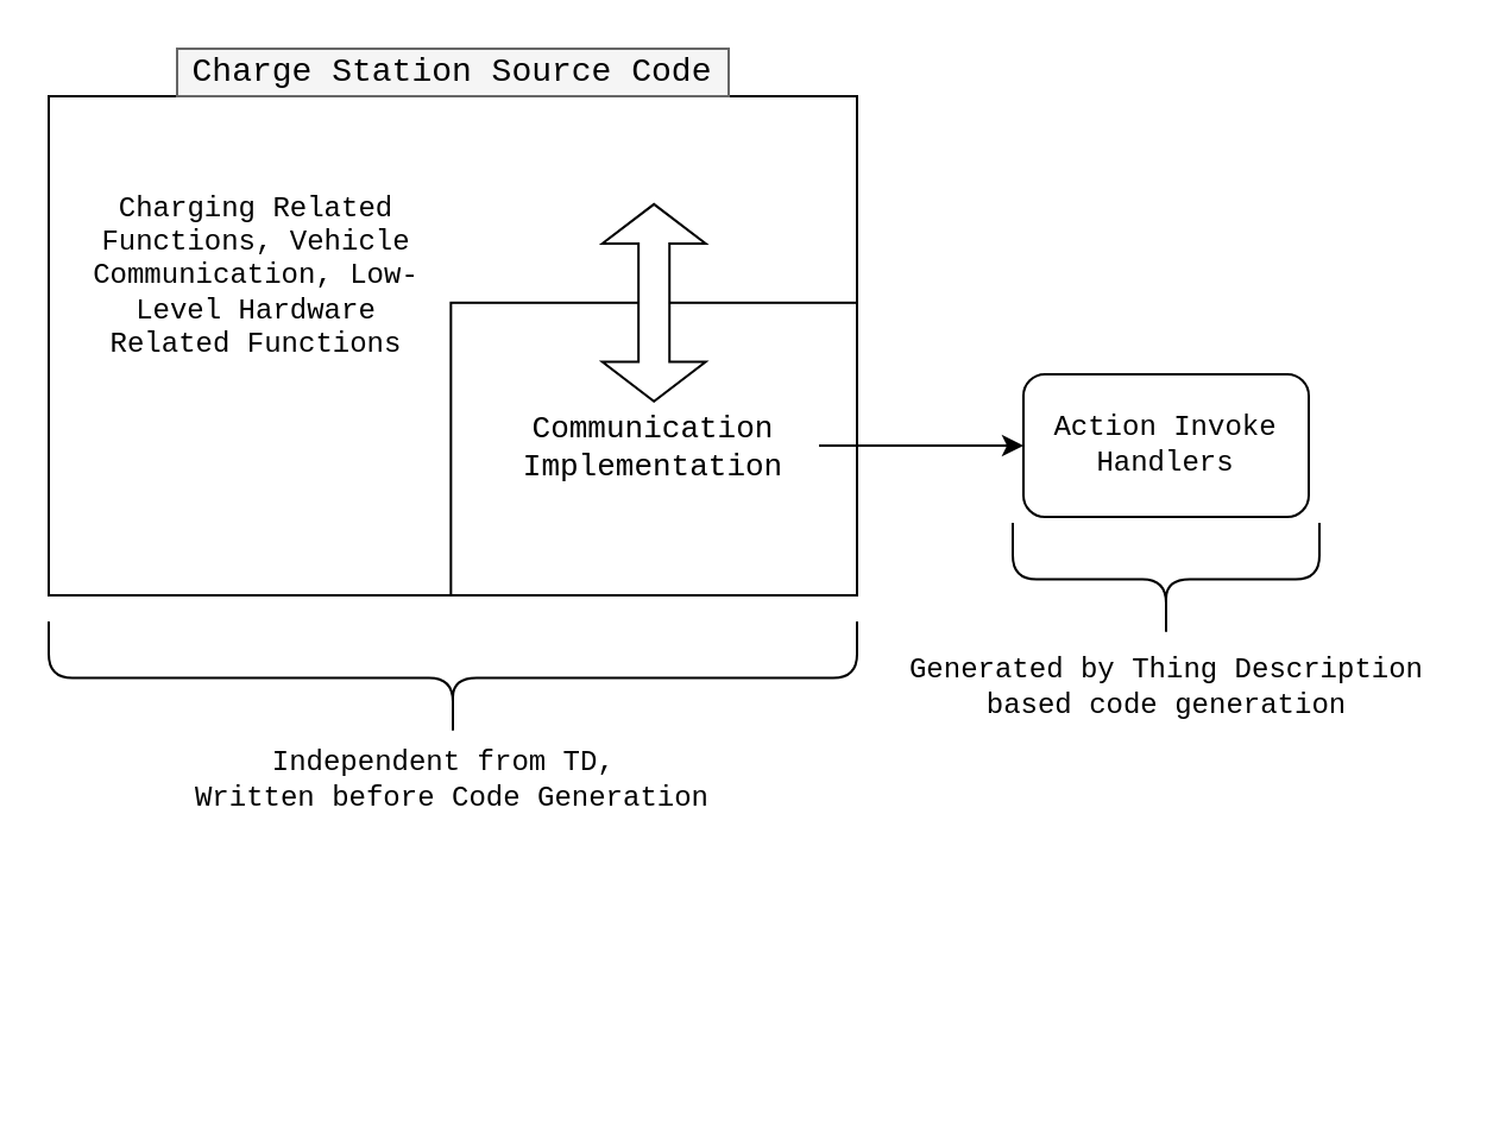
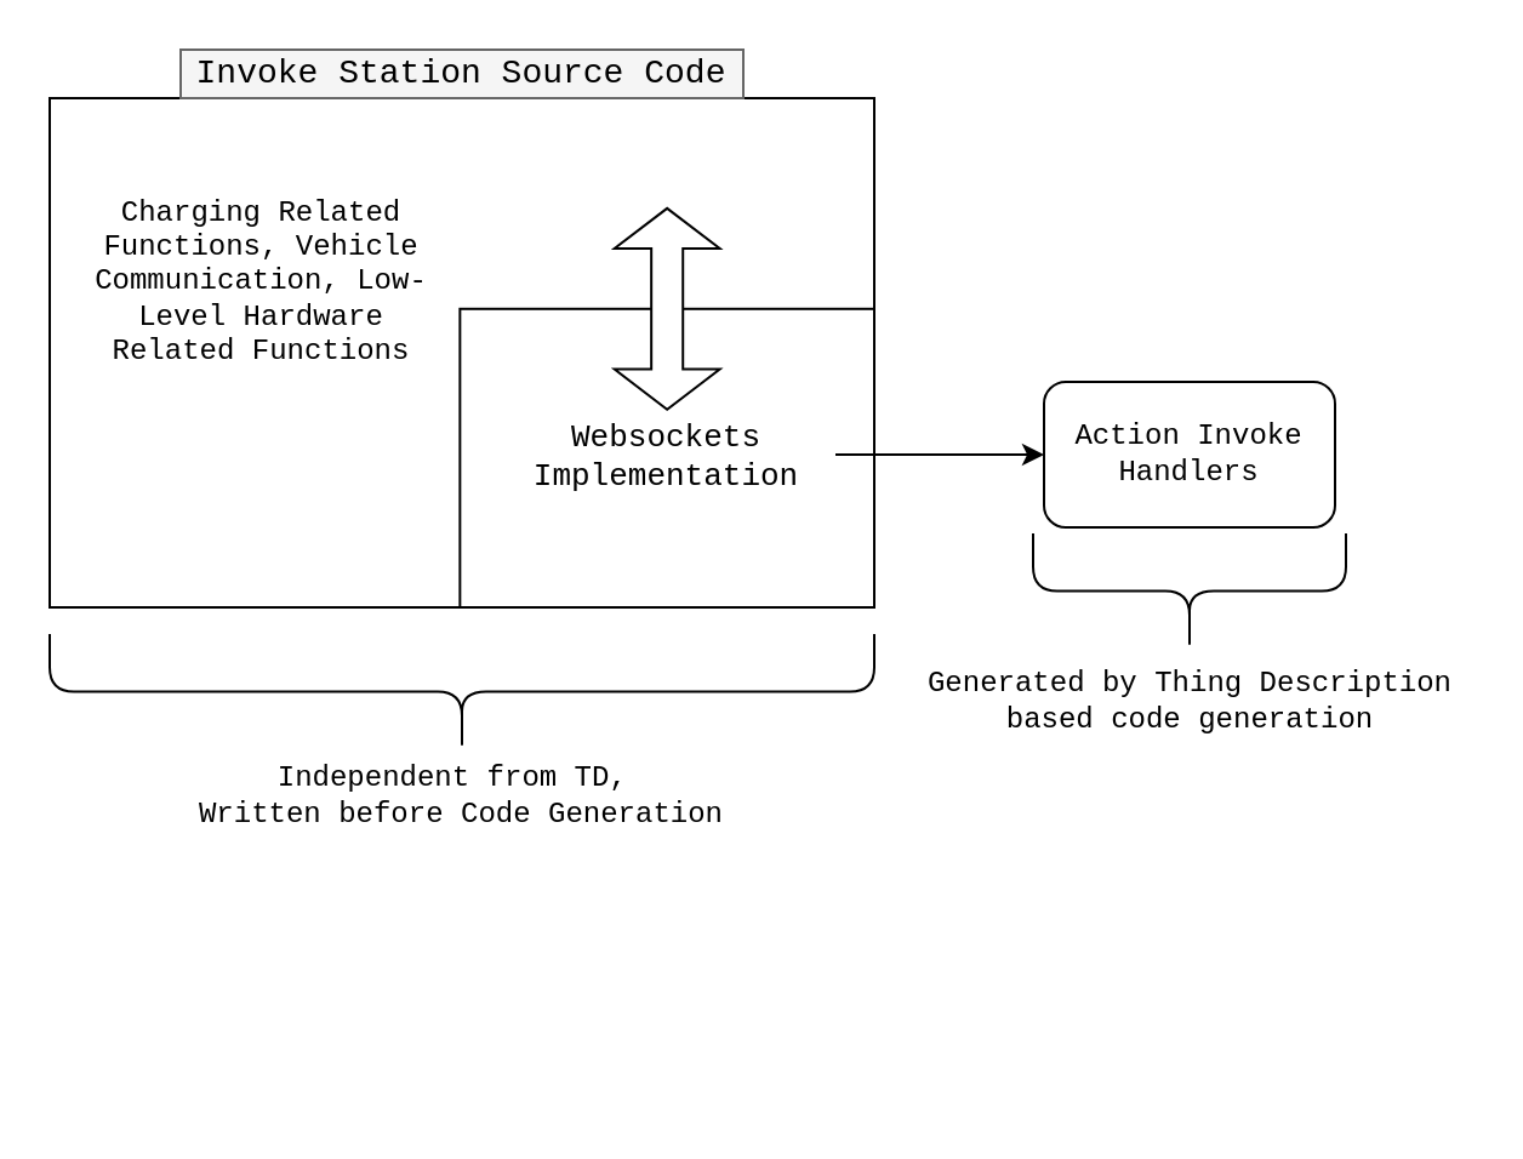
  <mxCell id="0" />
  <mxCell id="1" parent="0" />
  <mxCell id="2" value="" style="group" parent="1" vertex="1" connectable="0"><mxGeometry x="20" y="40" width="340" height="210" as="geometry" /></mxCell>
  <mxCell id="3" value="" style="rounded=0;whiteSpace=wrap;html=1;strokeColor=#000000;strokeWidth=1;fillColor=#ffffff;fontFamily=Courier New;fontSize=12;fontColor=#000000;align=center;" parent="2" vertex="1"><mxGeometry width="340" height="210" as="geometry" /></mxCell>
  <mxCell id="4" value="Charging Related Functions, Vehicle Communication, Low-Level Hardware Related Functions" style="text;html=1;strokeColor=none;fillColor=none;align=center;verticalAlign=middle;whiteSpace=wrap;fontFamily=Courier New;fontSize=12;fontColor=#000000;" parent="2" vertex="1"><mxGeometry x="16.585" y="36.207" width="140.976" height="79.655" as="geometry" /></mxCell>
- <mxCell id="5" value="&lt;font style=&quot;font-size: 13px&quot;&gt;Communication Implementation&lt;/font&gt;" style="rounded=0;whiteSpace=wrap;html=1;strokeColor=#000000;strokeWidth=1;fillColor=#ffffff;fontFamily=Courier New;fontSize=12;fontColor=#000000;align=center;" parent="2" vertex="1"><mxGeometry x="169.171" y="86.897" width="170.829" height="123.103" as="geometry" /></mxCell>
+ <mxCell id="5" value="&lt;font style=&quot;font-size: 13px&quot;&gt;Websockets Implementation&lt;/font&gt;" style="rounded=0;whiteSpace=wrap;html=1;strokeColor=#000000;strokeWidth=1;fillColor=#ffffff;fontFamily=Courier New;fontSize=12;fontColor=#000000;align=center;" parent="2" vertex="1"><mxGeometry x="169.171" y="86.897" width="170.829" height="123.103" as="geometry" /></mxCell>
  <mxCell id="6" value="" style="shape=doubleArrow;whiteSpace=wrap;html=1;strokeColor=#000000;strokeWidth=1;fillColor=#ffffff;fontFamily=Courier New;fontSize=12;fontColor=#000000;align=center;rotation=90;" parent="2" vertex="1"><mxGeometry x="213.122" y="65.172" width="82.927" height="43.448" as="geometry" /></mxCell>
  <mxCell id="7" value="Action Invoke Handlers" style="rounded=1;whiteSpace=wrap;html=1;strokeColor=#000000;strokeWidth=1;fillColor=#ffffff;fontFamily=Courier New;fontSize=12;fontColor=#000000;align=center;" parent="1" vertex="1"><mxGeometry x="430" y="157" width="120" height="60" as="geometry" /></mxCell>
  <mxCell id="8" value="" style="endArrow=classic;html=1;strokeColor=#000000;strokeWidth=1;fontFamily=Courier New;fontSize=12;fontColor=#000000;entryX=0;entryY=0.5;" parent="1" edge="1" target="7"><mxGeometry width="50" height="50" relative="1" as="geometry"><mxPoint x="344" y="187" as="sourcePoint" /><mxPoint x="394" y="187" as="targetPoint" /></mxGeometry></mxCell>
  <mxCell id="9" value="" style="shape=curlyBracket;whiteSpace=wrap;html=1;rounded=1;strokeColor=#000000;strokeWidth=1;fillColor=#ffffff;fontFamily=Courier New;fontSize=12;fontColor=#000000;align=center;rotation=-90;size=0.525;" parent="1" vertex="1"><mxGeometry x="165" y="116" width="50" height="340" as="geometry" /></mxCell>
  <mxCell id="10" value="" style="shape=curlyBracket;whiteSpace=wrap;html=1;rounded=1;strokeColor=#000000;strokeWidth=1;fillColor=#ffffff;fontFamily=Courier New;fontSize=12;fontColor=#000000;align=center;rotation=-90;size=0.525;" parent="1" vertex="1"><mxGeometry x="465" y="180" width="50" height="129" as="geometry" /></mxCell>
  <mxCell id="11" value="Independent from TD,&amp;nbsp;&lt;div&gt;Written before Code Generation&lt;/div&gt;" style="text;html=1;strokeColor=none;fillColor=none;align=center;verticalAlign=middle;whiteSpace=wrap;fontFamily=Courier New;fontSize=12;fontColor=#000000;" parent="1" vertex="1"><mxGeometry x="70" y="308" width="240" height="40" as="geometry" /></mxCell>
  <mxCell id="12" value="Generated by Thing Description based code generation" style="text;html=1;strokeColor=none;fillColor=none;align=center;verticalAlign=middle;whiteSpace=wrap;fontFamily=Courier New;fontSize=12;fontColor=#000000;" parent="1" vertex="1"><mxGeometry x="375" y="269" width="231" height="40" as="geometry" /></mxCell>
- <mxCell id="13" value="Charge Station Source Code" style="text;html=1;strokeColor=#666666;fillColor=#f5f5f5;align=center;verticalAlign=middle;whiteSpace=wrap;fontFamily=Courier New;fontSize=14;fontColor=#000000;" vertex="1" parent="1"><mxGeometry x="74" y="20" width="232" height="20" as="geometry" /></mxCell>
+ <mxCell id="13" value="Invoke Station Source Code" style="text;html=1;strokeColor=#666666;fillColor=#f5f5f5;align=center;verticalAlign=middle;whiteSpace=wrap;fontFamily=Courier New;fontSize=14;fontColor=#000000;" vertex="1" parent="1"><mxGeometry x="74" y="20" width="232" height="20" as="geometry" /></mxCell>
